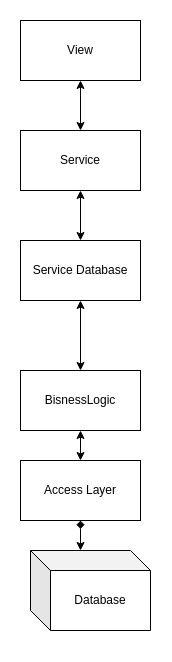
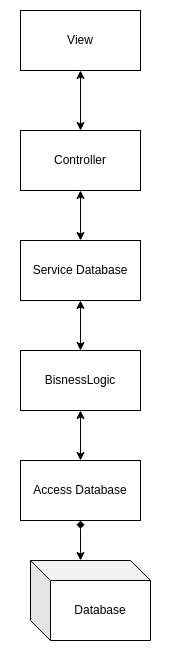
  <mxCell id="0" />
  <mxCell id="1" parent="0" />
- <mxCell id="2" value="View" style="rounded=0;whiteSpace=wrap;html=1;" vertex="1" parent="1"><mxGeometry x="20" y="20" width="120" height="60" as="geometry" /></mxCell>
+ <mxCell id="2" value="View" style="rounded=0;whiteSpace=wrap;html=1;" vertex="1" parent="1"><mxGeometry x="20" y="10" width="120" height="60" as="geometry" /></mxCell>
  <mxCell id="3" style="edgeStyle=orthogonalEdgeStyle;rounded=0;orthogonalLoop=1;jettySize=auto;html=1;exitX=0.5;exitY=0;exitDx=0;exitDy=0;entryX=0.5;entryY=1;entryDx=0;entryDy=0;startArrow=classic;startFill=1;" edge="1" parent="1" source="4" target="2"><mxGeometry relative="1" as="geometry" /></mxCell>
- <mxCell id="4" value="Service" style="rounded=0;whiteSpace=wrap;html=1;" vertex="1" parent="1"><mxGeometry x="20" y="130" width="120" height="60" as="geometry" /></mxCell>
+ <mxCell id="4" value="Controller" style="rounded=0;whiteSpace=wrap;html=1;" vertex="1" parent="1"><mxGeometry x="20" y="130" width="120" height="60" as="geometry" /></mxCell>
  <mxCell id="5" style="edgeStyle=orthogonalEdgeStyle;rounded=0;orthogonalLoop=1;jettySize=auto;html=1;exitX=0.5;exitY=0;exitDx=0;exitDy=0;entryX=0.5;entryY=1;entryDx=0;entryDy=0;startArrow=classic;startFill=1;" edge="1" parent="1" source="6" target="4"><mxGeometry relative="1" as="geometry" /></mxCell>
  <mxCell id="6" value="Service Database" style="rounded=0;whiteSpace=wrap;html=1;" vertex="1" parent="1"><mxGeometry x="20" y="240" width="120" height="60" as="geometry" /></mxCell>
  <mxCell id="7" style="edgeStyle=orthogonalEdgeStyle;rounded=0;orthogonalLoop=1;jettySize=auto;html=1;exitX=0.5;exitY=0;exitDx=0;exitDy=0;entryX=0.5;entryY=1;entryDx=0;entryDy=0;startArrow=classic;startFill=1;" edge="1" parent="1" source="8" target="6"><mxGeometry relative="1" as="geometry" /></mxCell>
- <mxCell id="8" value="BisnessLogic" style="rounded=0;whiteSpace=wrap;html=1;" vertex="1" parent="1"><mxGeometry x="20" y="370" width="120" height="60" as="geometry" /></mxCell>
+ <mxCell id="8" value="BisnessLogic" style="rounded=0;whiteSpace=wrap;html=1;" vertex="1" parent="1"><mxGeometry x="20" y="350" width="120" height="60" as="geometry" /></mxCell>
  <mxCell id="9" style="edgeStyle=orthogonalEdgeStyle;rounded=0;orthogonalLoop=1;jettySize=auto;html=1;exitX=0.5;exitY=0;exitDx=0;exitDy=0;entryX=0.5;entryY=1;entryDx=0;entryDy=0;startArrow=classic;startFill=1;" edge="1" parent="1" source="10" target="8"><mxGeometry relative="1" as="geometry" /></mxCell>
- <mxCell id="10" value="Access Layer" style="rounded=0;whiteSpace=wrap;html=1;" vertex="1" parent="1"><mxGeometry x="20" y="460" width="120" height="60" as="geometry" /></mxCell>
+ <mxCell id="10" value="Access Database" style="rounded=0;whiteSpace=wrap;html=1;" vertex="1" parent="1"><mxGeometry x="20" y="460" width="120" height="60" as="geometry" /></mxCell>
  <mxCell id="11" style="edgeStyle=orthogonalEdgeStyle;rounded=0;orthogonalLoop=1;jettySize=auto;html=1;exitX=0;exitY=0;exitDx=50;exitDy=0;exitPerimeter=0;entryX=0.5;entryY=1;entryDx=0;entryDy=0;startArrow=classic;startFill=1;endArrow=diamond;" edge="1" parent="1" source="12" target="10"><mxGeometry relative="1" as="geometry" /></mxCell>
- <mxCell id="12" value="Database" style="shape=cube;whiteSpace=wrap;html=1;boundedLbl=1;backgroundOutline=1;darkOpacity=0.05;darkOpacity2=0.1;" vertex="1" parent="1"><mxGeometry x="30" y="550" width="120" height="80" as="geometry" /></mxCell>
+ <mxCell id="12" value="Database" style="shape=cube;whiteSpace=wrap;html=1;boundedLbl=1;backgroundOutline=1;darkOpacity=0.05;darkOpacity2=0.1;" vertex="1" parent="1"><mxGeometry x="30" y="560" width="120" height="80" as="geometry" /></mxCell>
